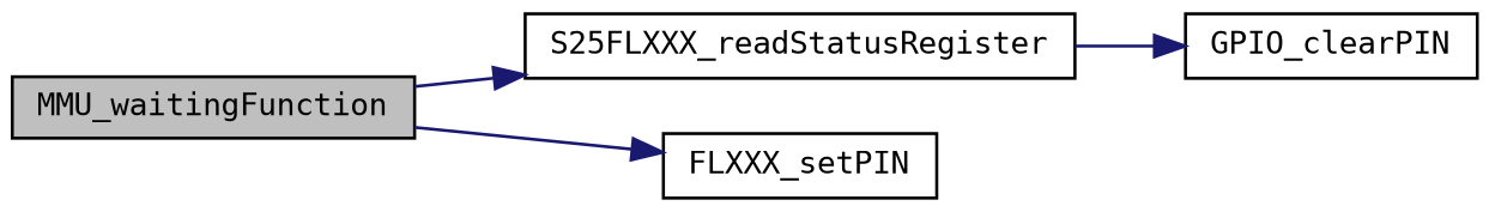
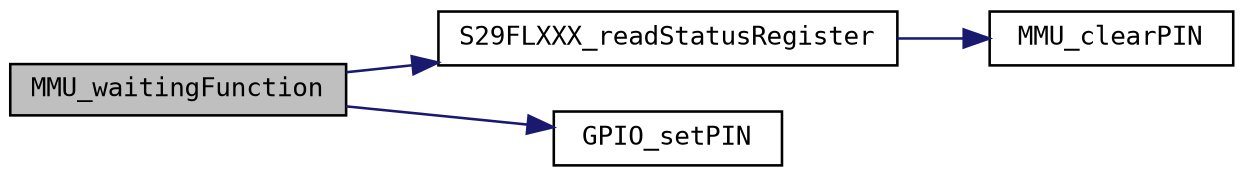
  digraph {
    fontname="DejaVu Sans Mono"
    rankdir=LR
    node [color=black fillcolor=white fontname="DejaVu Sans Mono" fontsize=10 shape=record style=filled]
    edge [color=midnightblue fontname="DejaVu Sans Mono" fontsize=10 labelfontname=Helvetica labelfontsize=10 style=solid]
    n1 [fillcolor=grey75 fontcolor=black height=0.2 label=MMU_waitingFunction width=0.4]
-   n2 [height=0.2 label=S25FLXXX_readStatusRegister width=0.4]
-   n3 [height=0.2 label=FLXXX_setPIN width=0.4]
-   n4 [height=0.2 label=GPIO_clearPIN width=0.4]
+   n2 [height=0.2 label=S29FLXXX_readStatusRegister width=0.4]
+   n3 [height=0.2 label=GPIO_setPIN width=0.4]
+   n4 [height=0.2 label=MMU_clearPIN width=0.4]
    n1 -> n2
    n1 -> n3
    n2 -> n4
  }
